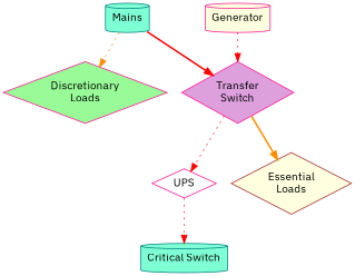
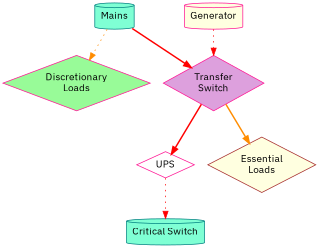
  digraph {
    fontname="IBM Plex Sans"
    rankdir=TB
    node [color=deeppink fillcolor=aquamarine fontname="IBM Plex Sans" shape=diamond style=filled]
    edge [color=red fontname="IBM Plex Sans" style=dotted]
    n1 [color=teal label=Mains shape=cylinder]
    n2 [fillcolor=palegreen label="Discretionary\nLoads"]
    n3 [fillcolor=plum label="Transfer\nSwitch"]
    n4 [fillcolor=white label=UPS]
    n5 [color=brown fillcolor=lightyellow label="Essential\nLoads"]
    n6 [fillcolor=lightyellow label=Generator shape=cylinder]
    n7 [color=teal label="Critical Switch" shape=cylinder]
    n1 -> n2 [color=darkorange]
    n1 -> n3 [style=bold]
-   n3 -> n4
+   n3 -> n4 [style=bold]
    n3 -> n5 [color=darkorange style=bold]
    n4 -> n7
    n6 -> n3
  }
